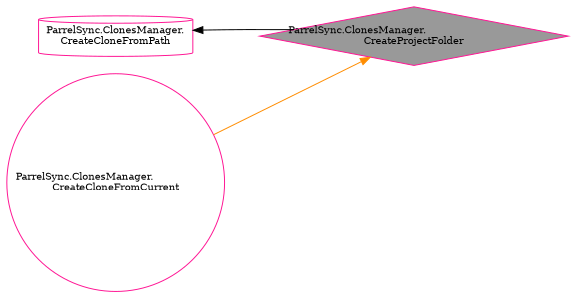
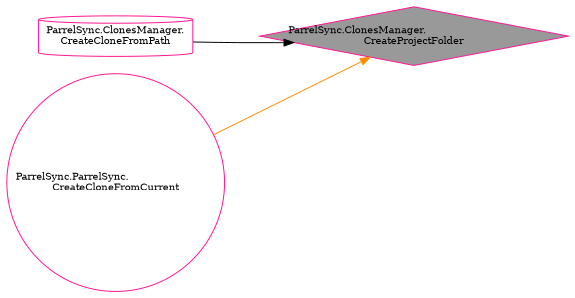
  digraph {
    fontname="DejaVu Serif"
    rankdir=RL
    node [color=deeppink fillcolor=white fontname="DejaVu Serif" fontsize=10 style=filled]
    edge [dir=back fontname="DejaVu Serif" fontsize=10 labelfontname=Helvetica labelfontsize=10 style=solid]
    n1 [fillcolor=grey60 fontcolor=black height=0.2 label="ParrelSync.ClonesManager.\lCreateProjectFolder" shape=diamond width=0.4]
    n2 [height=0.2 label="ParrelSync.ClonesManager.\lCreateCloneFromPath" shape=cylinder width=0.4]
-   n3 [height=0.2 label="ParrelSync.ClonesManager.\lCreateCloneFromCurrent" shape=circle width=0.4]
-   n2 -> n1 [color=black]
+   n3 [height=0.2 label="ParrelSync.ParrelSync.\lCreateCloneFromCurrent" shape=circle width=0.4]
+   n1 -> n2 [color=black]
    n1 -> n3 [color=darkorange]
  }
